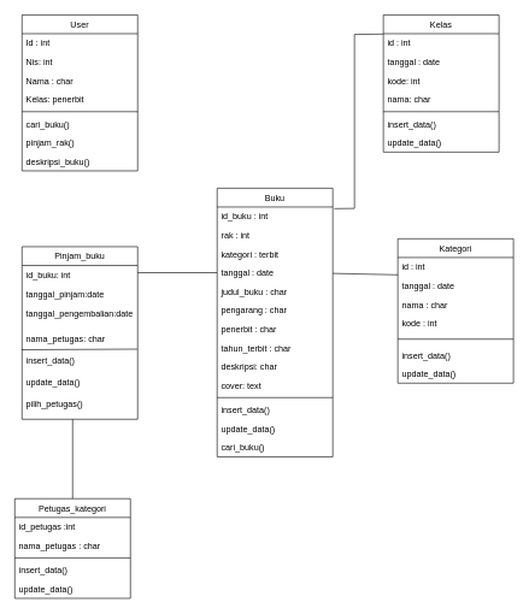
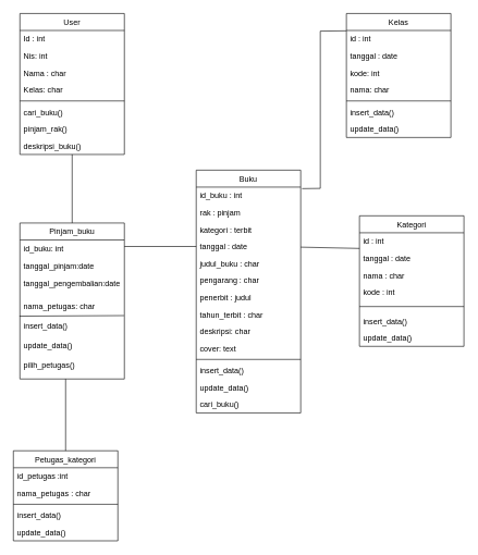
  <mxCell id="0" />
  <mxCell id="1" parent="0" />
  <mxCell id="2" value="User" style="swimlane;fontStyle=0;align=center;verticalAlign=top;childLayout=stackLayout;horizontal=1;startSize=26;horizontalStack=0;resizeParent=1;resizeLast=0;collapsible=1;marginBottom=0;rounded=0;shadow=0;strokeWidth=1;" parent="1" vertex="1"><mxGeometry x="30" y="20" width="160" height="216" as="geometry"><mxRectangle x="230" y="140" width="160" height="26" as="alternateBounds" /></mxGeometry></mxCell>
  <mxCell id="3" value="Id : int" style="text;align=left;verticalAlign=top;spacingLeft=4;spacingRight=4;overflow=hidden;rotatable=0;points=[[0,0.5],[1,0.5]];portConstraint=eastwest;" parent="2" vertex="1"><mxGeometry y="26" width="160" height="26" as="geometry" /></mxCell>
  <mxCell id="4" value="Nis: int" style="text;align=left;verticalAlign=top;spacingLeft=4;spacingRight=4;overflow=hidden;rotatable=0;points=[[0,0.5],[1,0.5]];portConstraint=eastwest;rounded=0;shadow=0;html=0;" parent="2" vertex="1"><mxGeometry y="52" width="160" height="26" as="geometry" /></mxCell>
  <mxCell id="5" value="Nama : char" style="text;align=left;verticalAlign=top;spacingLeft=4;spacingRight=4;overflow=hidden;rotatable=0;points=[[0,0.5],[1,0.5]];portConstraint=eastwest;rounded=0;shadow=0;html=0;" parent="2" vertex="1"><mxGeometry y="78" width="160" height="26" as="geometry" /></mxCell>
- <mxCell id="6" value="Kelas: penerbit" style="text;align=left;verticalAlign=top;spacingLeft=4;spacingRight=4;overflow=hidden;rotatable=0;points=[[0,0.5],[1,0.5]];portConstraint=eastwest;rounded=0;shadow=0;html=0;" parent="2" vertex="1"><mxGeometry y="104" width="160" height="26" as="geometry" /></mxCell>
+ <mxCell id="6" value="Kelas: char" style="text;align=left;verticalAlign=top;spacingLeft=4;spacingRight=4;overflow=hidden;rotatable=0;points=[[0,0.5],[1,0.5]];portConstraint=eastwest;rounded=0;shadow=0;html=0;" parent="2" vertex="1"><mxGeometry y="104" width="160" height="26" as="geometry" /></mxCell>
  <mxCell id="7" value="" style="line;html=1;strokeWidth=1;align=left;verticalAlign=middle;spacingTop=-1;spacingLeft=3;spacingRight=3;rotatable=0;labelPosition=right;points=[];portConstraint=eastwest;" parent="2" vertex="1"><mxGeometry y="130" width="160" height="8" as="geometry" /></mxCell>
  <mxCell id="8" value="cari_buku()" style="text;align=left;verticalAlign=top;spacingLeft=4;spacingRight=4;overflow=hidden;rotatable=0;points=[[0,0.5],[1,0.5]];portConstraint=eastwest;" parent="2" vertex="1"><mxGeometry y="138" width="160" height="26" as="geometry" /></mxCell>
  <mxCell id="9" value="pinjam_rak()" style="text;align=left;verticalAlign=top;spacingLeft=4;spacingRight=4;overflow=hidden;rotatable=0;points=[[0,0.5],[1,0.5]];portConstraint=eastwest;" parent="2" vertex="1"><mxGeometry y="164" width="160" height="26" as="geometry" /></mxCell>
  <mxCell id="10" value="deskripsi_buku()" style="text;align=left;verticalAlign=top;spacingLeft=4;spacingRight=4;overflow=hidden;rotatable=0;points=[[0,0.5],[1,0.5]];portConstraint=eastwest;" parent="2" vertex="1"><mxGeometry y="190" width="160" height="26" as="geometry" /></mxCell>
  <mxCell id="11" value="Buku" style="swimlane;fontStyle=0;align=center;verticalAlign=top;childLayout=stackLayout;horizontal=1;startSize=26;horizontalStack=0;resizeParent=1;resizeLast=0;collapsible=1;marginBottom=0;rounded=0;shadow=0;strokeWidth=1;" parent="1" vertex="1"><mxGeometry x="300" y="260" width="160" height="372" as="geometry"><mxRectangle x="550" y="140" width="160" height="26" as="alternateBounds" /></mxGeometry></mxCell>
  <mxCell id="12" value="id_buku : int " style="text;align=left;verticalAlign=top;spacingLeft=4;spacingRight=4;overflow=hidden;rotatable=0;points=[[0,0.5],[1,0.5]];portConstraint=eastwest;" parent="11" vertex="1"><mxGeometry y="26" width="160" height="26" as="geometry" /></mxCell>
- <mxCell id="13" value="rak : int" style="text;align=left;verticalAlign=top;spacingLeft=4;spacingRight=4;overflow=hidden;rotatable=0;points=[[0,0.5],[1,0.5]];portConstraint=eastwest;rounded=0;shadow=0;html=0;" parent="11" vertex="1"><mxGeometry y="52" width="160" height="26" as="geometry" /></mxCell>
+ <mxCell id="13" value="rak : pinjam" style="text;align=left;verticalAlign=top;spacingLeft=4;spacingRight=4;overflow=hidden;rotatable=0;points=[[0,0.5],[1,0.5]];portConstraint=eastwest;rounded=0;shadow=0;html=0;" parent="11" vertex="1"><mxGeometry y="52" width="160" height="26" as="geometry" /></mxCell>
  <mxCell id="14" value="kategori : terbit" style="text;align=left;verticalAlign=top;spacingLeft=4;spacingRight=4;overflow=hidden;rotatable=0;points=[[0,0.5],[1,0.5]];portConstraint=eastwest;rounded=0;shadow=0;html=0;" parent="11" vertex="1"><mxGeometry y="78" width="160" height="26" as="geometry" /></mxCell>
  <mxCell id="15" value="tanggal : date" style="text;align=left;verticalAlign=top;spacingLeft=4;spacingRight=4;overflow=hidden;rotatable=0;points=[[0,0.5],[1,0.5]];portConstraint=eastwest;rounded=0;shadow=0;html=0;" parent="11" vertex="1"><mxGeometry y="104" width="160" height="26" as="geometry" /></mxCell>
  <mxCell id="16" value="judul_buku : char" style="text;align=left;verticalAlign=top;spacingLeft=4;spacingRight=4;overflow=hidden;rotatable=0;points=[[0,0.5],[1,0.5]];portConstraint=eastwest;rounded=0;shadow=0;html=0;" parent="11" vertex="1"><mxGeometry y="130" width="160" height="26" as="geometry" /></mxCell>
  <mxCell id="17" value="pengarang : char" style="text;align=left;verticalAlign=top;spacingLeft=4;spacingRight=4;overflow=hidden;rotatable=0;points=[[0,0.5],[1,0.5]];portConstraint=eastwest;rounded=0;shadow=0;html=0;" parent="11" vertex="1"><mxGeometry y="156" width="160" height="26" as="geometry" /></mxCell>
- <mxCell id="18" value="penerbit : char" style="text;align=left;verticalAlign=top;spacingLeft=4;spacingRight=4;overflow=hidden;rotatable=0;points=[[0,0.5],[1,0.5]];portConstraint=eastwest;rounded=0;shadow=0;html=0;" parent="11" vertex="1"><mxGeometry y="182" width="160" height="26" as="geometry" /></mxCell>
+ <mxCell id="18" value="penerbit : judul" style="text;align=left;verticalAlign=top;spacingLeft=4;spacingRight=4;overflow=hidden;rotatable=0;points=[[0,0.5],[1,0.5]];portConstraint=eastwest;rounded=0;shadow=0;html=0;" parent="11" vertex="1"><mxGeometry y="182" width="160" height="26" as="geometry" /></mxCell>
  <mxCell id="19" value="tahun_terbit : char" style="text;align=left;verticalAlign=top;spacingLeft=4;spacingRight=4;overflow=hidden;rotatable=0;points=[[0,0.5],[1,0.5]];portConstraint=eastwest;rounded=0;shadow=0;html=0;" parent="11" vertex="1"><mxGeometry y="208" width="160" height="26" as="geometry" /></mxCell>
  <mxCell id="20" value="deskripsi: char" style="text;align=left;verticalAlign=top;spacingLeft=4;spacingRight=4;overflow=hidden;rotatable=0;points=[[0,0.5],[1,0.5]];portConstraint=eastwest;rounded=0;shadow=0;html=0;" parent="11" vertex="1"><mxGeometry y="234" width="160" height="26" as="geometry" /></mxCell>
  <mxCell id="21" value="cover: text" style="text;align=left;verticalAlign=top;spacingLeft=4;spacingRight=4;overflow=hidden;rotatable=0;points=[[0,0.5],[1,0.5]];portConstraint=eastwest;rounded=0;shadow=0;html=0;" parent="11" vertex="1"><mxGeometry y="260" width="160" height="26" as="geometry" /></mxCell>
  <mxCell id="22" value="" style="line;html=1;strokeWidth=1;align=left;verticalAlign=middle;spacingTop=-1;spacingLeft=3;spacingRight=3;rotatable=0;labelPosition=right;points=[];portConstraint=eastwest;" parent="11" vertex="1"><mxGeometry y="286" width="160" height="8" as="geometry" /></mxCell>
  <mxCell id="23" value="insert_data()" style="text;align=left;verticalAlign=top;spacingLeft=4;spacingRight=4;overflow=hidden;rotatable=0;points=[[0,0.5],[1,0.5]];portConstraint=eastwest;" parent="11" vertex="1"><mxGeometry y="294" width="160" height="26" as="geometry" /></mxCell>
  <mxCell id="24" value="update_data()" style="text;align=left;verticalAlign=top;spacingLeft=4;spacingRight=4;overflow=hidden;rotatable=0;points=[[0,0.5],[1,0.5]];portConstraint=eastwest;" parent="11" vertex="1"><mxGeometry y="320" width="160" height="26" as="geometry" /></mxCell>
  <mxCell id="25" value="cari_buku()" style="text;align=left;verticalAlign=top;spacingLeft=4;spacingRight=4;overflow=hidden;rotatable=0;points=[[0,0.5],[1,0.5]];portConstraint=eastwest;" parent="11" vertex="1"><mxGeometry y="346" width="160" height="26" as="geometry" /></mxCell>
  <mxCell id="26" value="Petugas_kategori" style="swimlane;fontStyle=0;align=center;verticalAlign=top;childLayout=stackLayout;horizontal=1;startSize=26;horizontalStack=0;resizeParent=1;resizeLast=0;collapsible=1;marginBottom=0;rounded=0;shadow=0;strokeWidth=1;" parent="1" vertex="1"><mxGeometry x="20" y="690" width="160" height="138" as="geometry"><mxRectangle x="230" y="140" width="160" height="26" as="alternateBounds" /></mxGeometry></mxCell>
  <mxCell id="27" value="id_petugas :int" style="text;align=left;verticalAlign=top;spacingLeft=4;spacingRight=4;overflow=hidden;rotatable=0;points=[[0,0.5],[1,0.5]];portConstraint=eastwest;" parent="26" vertex="1"><mxGeometry y="26" width="160" height="26" as="geometry" /></mxCell>
  <mxCell id="28" value="nama_petugas : char" style="text;align=left;verticalAlign=top;spacingLeft=4;spacingRight=4;overflow=hidden;rotatable=0;points=[[0,0.5],[1,0.5]];portConstraint=eastwest;rounded=0;shadow=0;html=0;" parent="26" vertex="1"><mxGeometry y="52" width="160" height="26" as="geometry" /></mxCell>
  <mxCell id="29" value="" style="line;html=1;strokeWidth=1;align=left;verticalAlign=middle;spacingTop=-1;spacingLeft=3;spacingRight=3;rotatable=0;labelPosition=right;points=[];portConstraint=eastwest;" parent="26" vertex="1"><mxGeometry y="78" width="160" height="8" as="geometry" /></mxCell>
  <mxCell id="30" value="insert_data()" style="text;align=left;verticalAlign=top;spacingLeft=4;spacingRight=4;overflow=hidden;rotatable=0;points=[[0,0.5],[1,0.5]];portConstraint=eastwest;" parent="26" vertex="1"><mxGeometry y="86" width="160" height="26" as="geometry" /></mxCell>
  <mxCell id="31" value="update_data()" style="text;align=left;verticalAlign=top;spacingLeft=4;spacingRight=4;overflow=hidden;rotatable=0;points=[[0,0.5],[1,0.5]];portConstraint=eastwest;" parent="26" vertex="1"><mxGeometry y="112" width="160" height="26" as="geometry" /></mxCell>
  <mxCell id="32" value="Pinjam_buku" style="swimlane;fontStyle=0;align=center;verticalAlign=top;childLayout=stackLayout;horizontal=1;startSize=26;horizontalStack=0;resizeParent=1;resizeLast=0;collapsible=1;marginBottom=0;rounded=0;shadow=0;strokeWidth=1;" parent="1" vertex="1"><mxGeometry x="30" y="341" width="160" height="239" as="geometry"><mxRectangle x="230" y="140" width="160" height="26" as="alternateBounds" /></mxGeometry></mxCell>
  <mxCell id="33" value="id_buku: int" style="text;align=left;verticalAlign=top;spacingLeft=4;spacingRight=4;overflow=hidden;rotatable=0;points=[[0,0.5],[1,0.5]];portConstraint=eastwest;" parent="32" vertex="1"><mxGeometry y="26" width="160" height="26" as="geometry" /></mxCell>
  <mxCell id="34" value="tanggal_pinjam:date" style="text;align=left;verticalAlign=top;spacingLeft=4;spacingRight=4;overflow=hidden;rotatable=0;points=[[0,0.5],[1,0.5]];portConstraint=eastwest;rounded=0;shadow=0;html=0;" parent="32" vertex="1"><mxGeometry y="52" width="160" height="28" as="geometry" /></mxCell>
  <mxCell id="35" value="tanggal_pengembalian:date" style="text;align=left;verticalAlign=top;spacingLeft=4;spacingRight=4;overflow=hidden;rotatable=0;points=[[0,0.5],[1,0.5]];portConstraint=eastwest;" parent="32" vertex="1"><mxGeometry y="80" width="160" height="34" as="geometry" /></mxCell>
  <mxCell id="36" value="" style="endArrow=none;html=1;rounded=0;entryX=0.996;entryY=0.929;entryDx=0;entryDy=0;entryPerimeter=0;exitX=-0.004;exitY=0.959;exitDx=0;exitDy=0;exitPerimeter=0;" parent="32" source="37" target="37" edge="1"><mxGeometry width="50" height="50" relative="1" as="geometry"><mxPoint x="10" y="171" as="sourcePoint" /><mxPoint x="240" y="39" as="targetPoint" /><Array as="points" /></mxGeometry></mxCell>
  <mxCell id="37" value="nama_petugas: char" style="text;align=left;verticalAlign=top;spacingLeft=4;spacingRight=4;overflow=hidden;rotatable=0;points=[[0,0.5],[1,0.5]];portConstraint=eastwest;" parent="32" vertex="1"><mxGeometry y="114" width="160" height="30" as="geometry" /></mxCell>
  <mxCell id="38" value="insert_data()" style="text;align=left;verticalAlign=top;spacingLeft=4;spacingRight=4;overflow=hidden;rotatable=0;points=[[0,0.5],[1,0.5]];portConstraint=eastwest;" parent="32" vertex="1"><mxGeometry y="144" width="160" height="30" as="geometry" /></mxCell>
  <mxCell id="39" value="update_data()" style="text;align=left;verticalAlign=top;spacingLeft=4;spacingRight=4;overflow=hidden;rotatable=0;points=[[0,0.5],[1,0.5]];portConstraint=eastwest;" parent="32" vertex="1"><mxGeometry y="174" width="160" height="30" as="geometry" /></mxCell>
  <mxCell id="40" value="pilih_petugas()" style="text;align=left;verticalAlign=top;spacingLeft=4;spacingRight=4;overflow=hidden;rotatable=0;points=[[0,0.5],[1,0.5]];portConstraint=eastwest;" parent="32" vertex="1"><mxGeometry y="204" width="160" height="30" as="geometry" /></mxCell>
  <mxCell id="41" value="Kelas" style="swimlane;fontStyle=0;align=center;verticalAlign=top;childLayout=stackLayout;horizontal=1;startSize=26;horizontalStack=0;resizeParent=1;resizeLast=0;collapsible=1;marginBottom=0;rounded=0;shadow=0;strokeWidth=1;" parent="1" vertex="1"><mxGeometry x="530" y="20" width="160" height="190" as="geometry"><mxRectangle x="230" y="140" width="160" height="26" as="alternateBounds" /></mxGeometry></mxCell>
  <mxCell id="42" value="id : int" style="text;align=left;verticalAlign=top;spacingLeft=4;spacingRight=4;overflow=hidden;rotatable=0;points=[[0,0.5],[1,0.5]];portConstraint=eastwest;" parent="41" vertex="1"><mxGeometry y="26" width="160" height="26" as="geometry" /></mxCell>
  <mxCell id="43" value="tanggal : date" style="text;align=left;verticalAlign=top;spacingLeft=4;spacingRight=4;overflow=hidden;rotatable=0;points=[[0,0.5],[1,0.5]];portConstraint=eastwest;rounded=0;shadow=0;html=0;" parent="41" vertex="1"><mxGeometry y="52" width="160" height="26" as="geometry" /></mxCell>
  <mxCell id="44" value="kode: int" style="text;align=left;verticalAlign=top;spacingLeft=4;spacingRight=4;overflow=hidden;rotatable=0;points=[[0,0.5],[1,0.5]];portConstraint=eastwest;rounded=0;shadow=0;html=0;" parent="41" vertex="1"><mxGeometry y="78" width="160" height="26" as="geometry" /></mxCell>
  <mxCell id="45" value="nama: char" style="text;align=left;verticalAlign=top;spacingLeft=4;spacingRight=4;overflow=hidden;rotatable=0;points=[[0,0.5],[1,0.5]];portConstraint=eastwest;rounded=0;shadow=0;html=0;" parent="41" vertex="1"><mxGeometry y="104" width="160" height="26" as="geometry" /></mxCell>
  <mxCell id="46" value="" style="line;html=1;strokeWidth=1;align=left;verticalAlign=middle;spacingTop=-1;spacingLeft=3;spacingRight=3;rotatable=0;labelPosition=right;points=[];portConstraint=eastwest;" parent="41" vertex="1"><mxGeometry y="130" width="160" height="8" as="geometry" /></mxCell>
  <mxCell id="47" value="insert_data()" style="text;align=left;verticalAlign=top;spacingLeft=4;spacingRight=4;overflow=hidden;rotatable=0;points=[[0,0.5],[1,0.5]];portConstraint=eastwest;" parent="41" vertex="1"><mxGeometry y="138" width="160" height="26" as="geometry" /></mxCell>
  <mxCell id="48" value="update_data()" style="text;align=left;verticalAlign=top;spacingLeft=4;spacingRight=4;overflow=hidden;rotatable=0;points=[[0,0.5],[1,0.5]];portConstraint=eastwest;" parent="41" vertex="1"><mxGeometry y="164" width="160" height="26" as="geometry" /></mxCell>
  <mxCell id="49" value="Kategori" style="swimlane;fontStyle=0;align=center;verticalAlign=top;childLayout=stackLayout;horizontal=1;startSize=26;horizontalStack=0;resizeParent=1;resizeLast=0;collapsible=1;marginBottom=0;rounded=0;shadow=0;strokeWidth=1;" parent="1" vertex="1"><mxGeometry x="550" y="330" width="160" height="200" as="geometry"><mxRectangle x="230" y="140" width="160" height="26" as="alternateBounds" /></mxGeometry></mxCell>
  <mxCell id="50" value="id : int" style="text;align=left;verticalAlign=top;spacingLeft=4;spacingRight=4;overflow=hidden;rotatable=0;points=[[0,0.5],[1,0.5]];portConstraint=eastwest;" parent="49" vertex="1"><mxGeometry y="26" width="160" height="26" as="geometry" /></mxCell>
  <mxCell id="51" value="tanggal : date" style="text;align=left;verticalAlign=top;spacingLeft=4;spacingRight=4;overflow=hidden;rotatable=0;points=[[0,0.5],[1,0.5]];portConstraint=eastwest;rounded=0;shadow=0;html=0;" parent="49" vertex="1"><mxGeometry y="52" width="160" height="26" as="geometry" /></mxCell>
  <mxCell id="52" value="nama : char" style="text;align=left;verticalAlign=top;spacingLeft=4;spacingRight=4;overflow=hidden;rotatable=0;points=[[0,0.5],[1,0.5]];portConstraint=eastwest;rounded=0;shadow=0;html=0;" parent="49" vertex="1"><mxGeometry y="78" width="160" height="26" as="geometry" /></mxCell>
  <mxCell id="53" value="kode : int" style="text;align=left;verticalAlign=top;spacingLeft=4;spacingRight=4;overflow=hidden;rotatable=0;points=[[0,0.5],[1,0.5]];portConstraint=eastwest;rounded=0;shadow=0;html=0;" parent="49" vertex="1"><mxGeometry y="104" width="160" height="26" as="geometry" /></mxCell>
  <mxCell id="54" value="" style="line;html=1;strokeWidth=1;align=left;verticalAlign=middle;spacingTop=-1;spacingLeft=3;spacingRight=3;rotatable=0;labelPosition=right;points=[];portConstraint=eastwest;" parent="49" vertex="1"><mxGeometry y="130" width="160" height="18" as="geometry" /></mxCell>
  <mxCell id="55" value="insert_data()" style="text;align=left;verticalAlign=top;spacingLeft=4;spacingRight=4;overflow=hidden;rotatable=0;points=[[0,0.5],[1,0.5]];portConstraint=eastwest;" parent="49" vertex="1"><mxGeometry y="148" width="160" height="26" as="geometry" /></mxCell>
  <mxCell id="56" value="update_data()" style="text;align=left;verticalAlign=top;spacingLeft=4;spacingRight=4;overflow=hidden;rotatable=0;points=[[0,0.5],[1,0.5]];portConstraint=eastwest;" parent="49" vertex="1"><mxGeometry y="174" width="160" height="26" as="geometry" /></mxCell>
+ <mxCell id="57" value="" style="endArrow=none;html=1;rounded=0;exitX=0.5;exitY=0;exitDx=0;exitDy=0;" parent="1" source="32" target="10" edge="1"><mxGeometry width="50" height="50" relative="1" as="geometry"><mxPoint x="100" y="330" as="sourcePoint" /><mxPoint x="100" y="240" as="targetPoint" /></mxGeometry></mxCell>
  <mxCell id="58" value="" style="endArrow=none;html=1;rounded=0;exitX=0.5;exitY=0;exitDx=0;exitDy=0;" parent="1" source="26" edge="1"><mxGeometry width="50" height="50" relative="1" as="geometry"><mxPoint x="99" y="680" as="sourcePoint" /><mxPoint x="100" y="580" as="targetPoint" /><Array as="points" /></mxGeometry></mxCell>
  <mxCell id="59" value="" style="endArrow=none;html=1;rounded=0;entryX=0;entryY=0.5;entryDx=0;entryDy=0;" parent="1" target="15" edge="1"><mxGeometry width="50" height="50" relative="1" as="geometry"><mxPoint x="190" y="377" as="sourcePoint" /><mxPoint x="300" y="380" as="targetPoint" /></mxGeometry></mxCell>
  <mxCell id="60" value="" style="endArrow=none;html=1;rounded=0;exitX=1.013;exitY=0.09;exitDx=0;exitDy=0;exitPerimeter=0;entryX=-0.002;entryY=0.021;entryDx=0;entryDy=0;entryPerimeter=0;" parent="1" source="12" target="42" edge="1"><mxGeometry width="50" height="50" relative="1" as="geometry"><mxPoint x="111" y="352" as="sourcePoint" /><mxPoint x="110" y="170" as="targetPoint" /><Array as="points"><mxPoint x="490" y="288" /><mxPoint x="490" y="47" /></Array></mxGeometry></mxCell>
  <mxCell id="61" value="" style="endArrow=none;html=1;rounded=0;entryX=0;entryY=0.25;entryDx=0;entryDy=0;" parent="1" target="49" edge="1"><mxGeometry width="50" height="50" relative="1" as="geometry"><mxPoint x="460" y="378" as="sourcePoint" /><mxPoint x="110" y="170" as="targetPoint" /></mxGeometry></mxCell>
